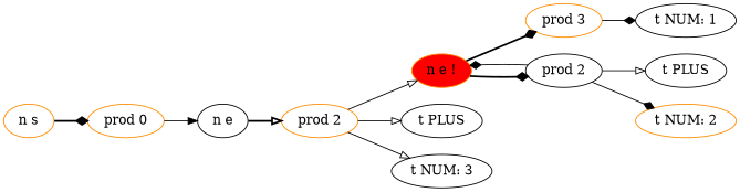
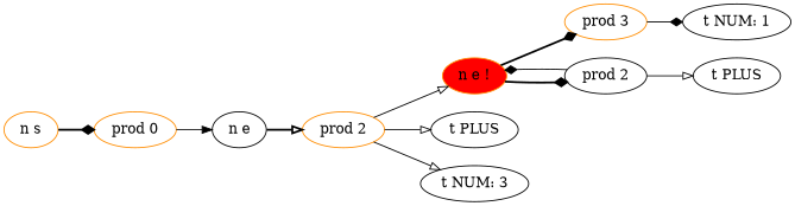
  digraph {
    rankdir=LR
    node [color=darkorange]
    edge [arrowhead=diamond]
    n1 [fillcolor=red label="n e !" style=filled]
    n2 [label="prod 3"]
    n3 [color=black label="prod 2"]
    n4 [color=black label="t NUM: 1"]
    n5 [color=black label="t PLUS"]
-   n6 [label="t NUM: 2"]
    n7 [color=black label="t PLUS"]
    n8 [color=black label="t NUM: 3"]
    n9 [color=black label="n e"]
    n10 [label="prod 2"]
    n11 [label="n s"]
    n12 [label="prod 0"]
    n1 -> n2 [style=bold width=10]
    n1 -> n3 [style=bold width=10]
    n2 -> n4
    n3 -> n1
    n3 -> n5 [arrowhead=onormal]
-   n3 -> n6
    n9 -> n10 [arrowhead=onormal style=bold width=10]
    n10 -> n1 [arrowhead=onormal]
    n10 -> n7 [arrowhead=onormal]
    n10 -> n8 [arrowhead=onormal]
    n11 -> n12 [style=bold width=10]
    n12 -> n9 [arrowhead=normal]
  }
